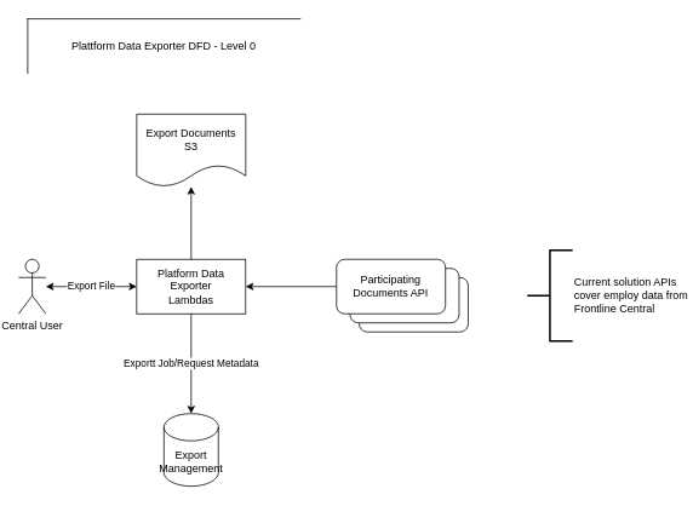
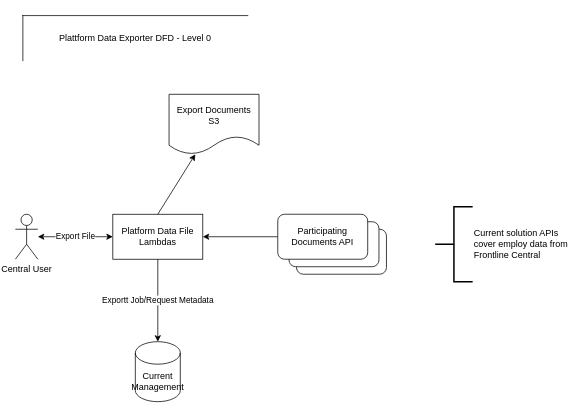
  <mxCell id="0" />
  <mxCell id="1" parent="0" />
  <mxCell id="2" style="edgeStyle=orthogonalEdgeStyle;rounded=0;orthogonalLoop=1;jettySize=auto;html=1;entryX=1;entryY=0.5;entryDx=0;entryDy=0;exitX=0;exitY=0.5;exitDx=0;exitDy=0;" edge="1" parent="1" source="11" target="3"><mxGeometry relative="1" as="geometry"><mxPoint x="370" y="315" as="targetPoint" /><mxPoint x="310" y="435" as="sourcePoint" /></mxGeometry></mxCell>
- <mxCell id="3" value="Platform Data Exporter&lt;br&gt;Lambdas" style="rounded=0;whiteSpace=wrap;html=1;" vertex="1" parent="1"><mxGeometry x="150" y="285" width="120" height="60" as="geometry" /></mxCell>
- <mxCell id="4" value="Export Management" style="shape=cylinder3;whiteSpace=wrap;html=1;boundedLbl=1;backgroundOutline=1;size=15;" vertex="1" parent="1"><mxGeometry x="180" y="455" width="60" height="80" as="geometry" /></mxCell>
- <mxCell id="5" value="Export Documents&lt;br&gt;S3" style="shape=document;whiteSpace=wrap;html=1;boundedLbl=1;" vertex="1" parent="1"><mxGeometry x="150" y="125" width="120" height="80" as="geometry" /></mxCell>
+ <mxCell id="3" value="Platform Data File&lt;br&gt;Lambdas" style="rounded=0;whiteSpace=wrap;html=1;" vertex="1" parent="1"><mxGeometry x="150" y="285" width="120" height="60" as="geometry" /></mxCell>
+ <mxCell id="4" value="Current Management" style="shape=cylinder3;whiteSpace=wrap;html=1;boundedLbl=1;backgroundOutline=1;size=15;" vertex="1" parent="1"><mxGeometry x="180" y="455" width="60" height="80" as="geometry" /></mxCell>
+ <mxCell id="5" value="Export Documents&lt;br&gt;S3" style="shape=document;whiteSpace=wrap;html=1;boundedLbl=1;" vertex="1" parent="1"><mxGeometry x="225" y="125" width="120" height="80" as="geometry" /></mxCell>
  <mxCell id="6" value="Central User" style="shape=umlActor;verticalLabelPosition=bottom;verticalAlign=top;html=1;outlineConnect=0;" vertex="1" parent="1"><mxGeometry x="20" y="285" width="30" height="60" as="geometry" /></mxCell>
  <mxCell id="7" value="Exportt Job/Request Metadata" style="endArrow=classic;html=1;rounded=0;exitX=0.5;exitY=1;exitDx=0;exitDy=0;entryX=0.5;entryY=0;entryDx=0;entryDy=0;entryPerimeter=0;" edge="1" parent="1" source="3" target="4"><mxGeometry width="50" height="50" relative="1" as="geometry"><mxPoint x="320" y="425" as="sourcePoint" /><mxPoint x="370" y="375" as="targetPoint" /></mxGeometry></mxCell>
  <mxCell id="8" value="" style="endArrow=classic;html=1;rounded=0;exitX=0.5;exitY=0;exitDx=0;exitDy=0;" edge="1" parent="1" source="3" target="5"><mxGeometry width="50" height="50" relative="1" as="geometry"><mxPoint x="210" y="275" as="sourcePoint" /><mxPoint x="260" y="225" as="targetPoint" /></mxGeometry></mxCell>
  <mxCell id="9" value="" style="rounded=1;whiteSpace=wrap;html=1;" vertex="1" parent="1"><mxGeometry x="395" y="305" width="120" height="60" as="geometry" /></mxCell>
  <mxCell id="10" value="" style="rounded=1;whiteSpace=wrap;html=1;" vertex="1" parent="1"><mxGeometry x="385" y="295" width="120" height="60" as="geometry" /></mxCell>
  <mxCell id="11" value="Participating Documents API" style="rounded=1;whiteSpace=wrap;html=1;" vertex="1" parent="1"><mxGeometry x="370" y="285" width="120" height="60" as="geometry" /></mxCell>
  <mxCell id="12" value="Export File" style="endArrow=classic;html=1;rounded=0;entryX=0;entryY=0.5;entryDx=0;entryDy=0;endFill=1;startArrow=classic;startFill=1;" edge="1" parent="1" source="6" target="3"><mxGeometry width="50" height="50" relative="1" as="geometry"><mxPoint x="80" y="385" as="sourcePoint" /><mxPoint x="130" y="335" as="targetPoint" /></mxGeometry></mxCell>
  <mxCell id="13" value="Plattform Data Exporter DFD - Level 0" style="shape=partialRectangle;whiteSpace=wrap;html=1;bottom=0;right=0;fillColor=none;" vertex="1" parent="1"><mxGeometry x="30" y="20" width="300" height="60" as="geometry" /></mxCell>
  <mxCell id="14" value="Current solution APIs &lt;br&gt;cover employ data from&amp;nbsp;&lt;br&gt;Frontline Central" style="strokeWidth=2;html=1;shape=mxgraph.flowchart.annotation_2;align=left;labelPosition=right;pointerEvents=1;" vertex="1" parent="1"><mxGeometry x="580" y="275" width="50" height="100" as="geometry" /></mxCell>
